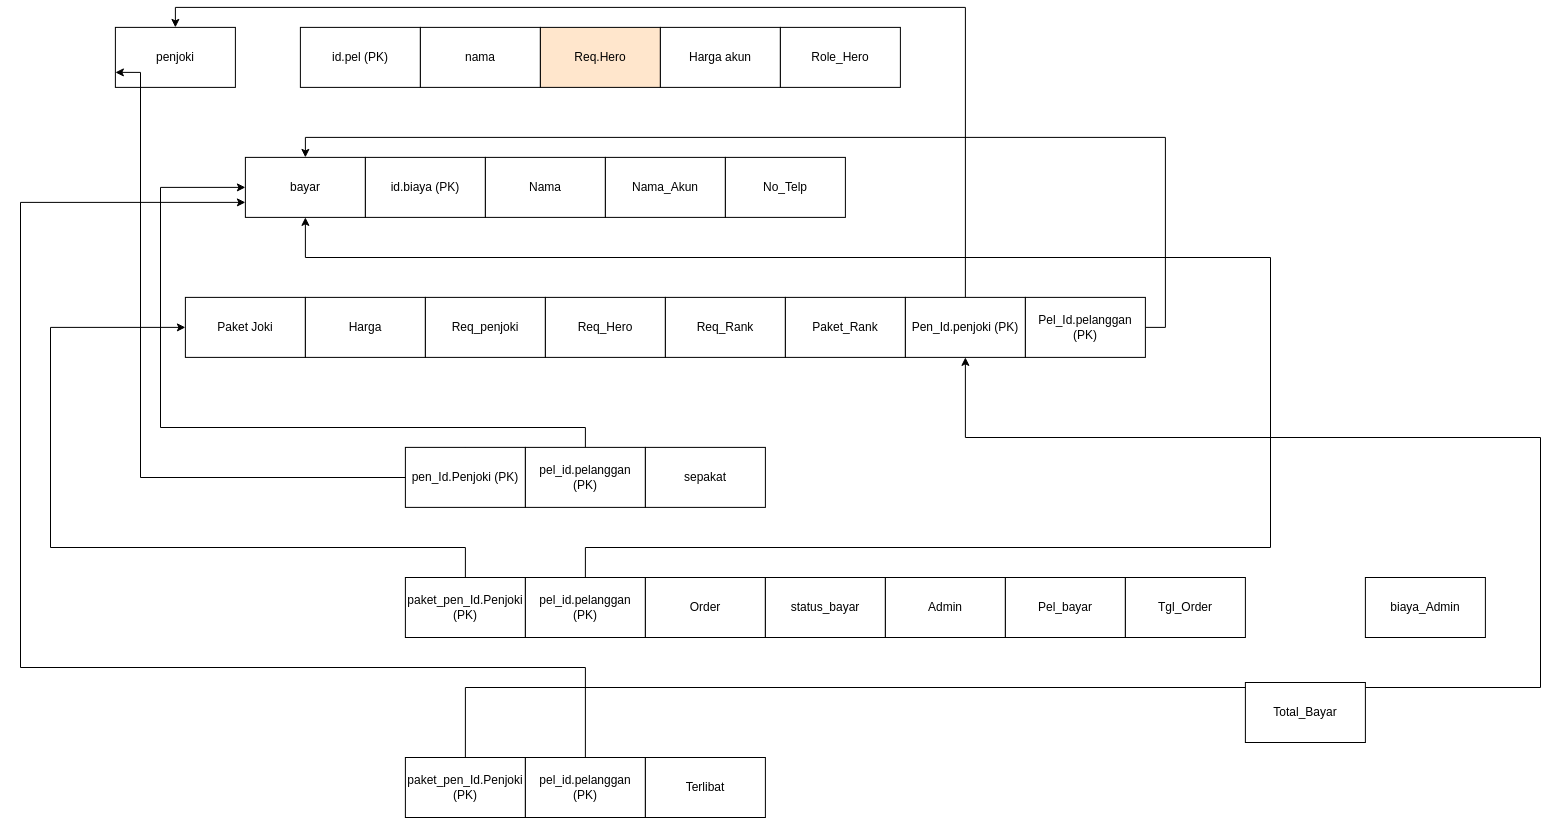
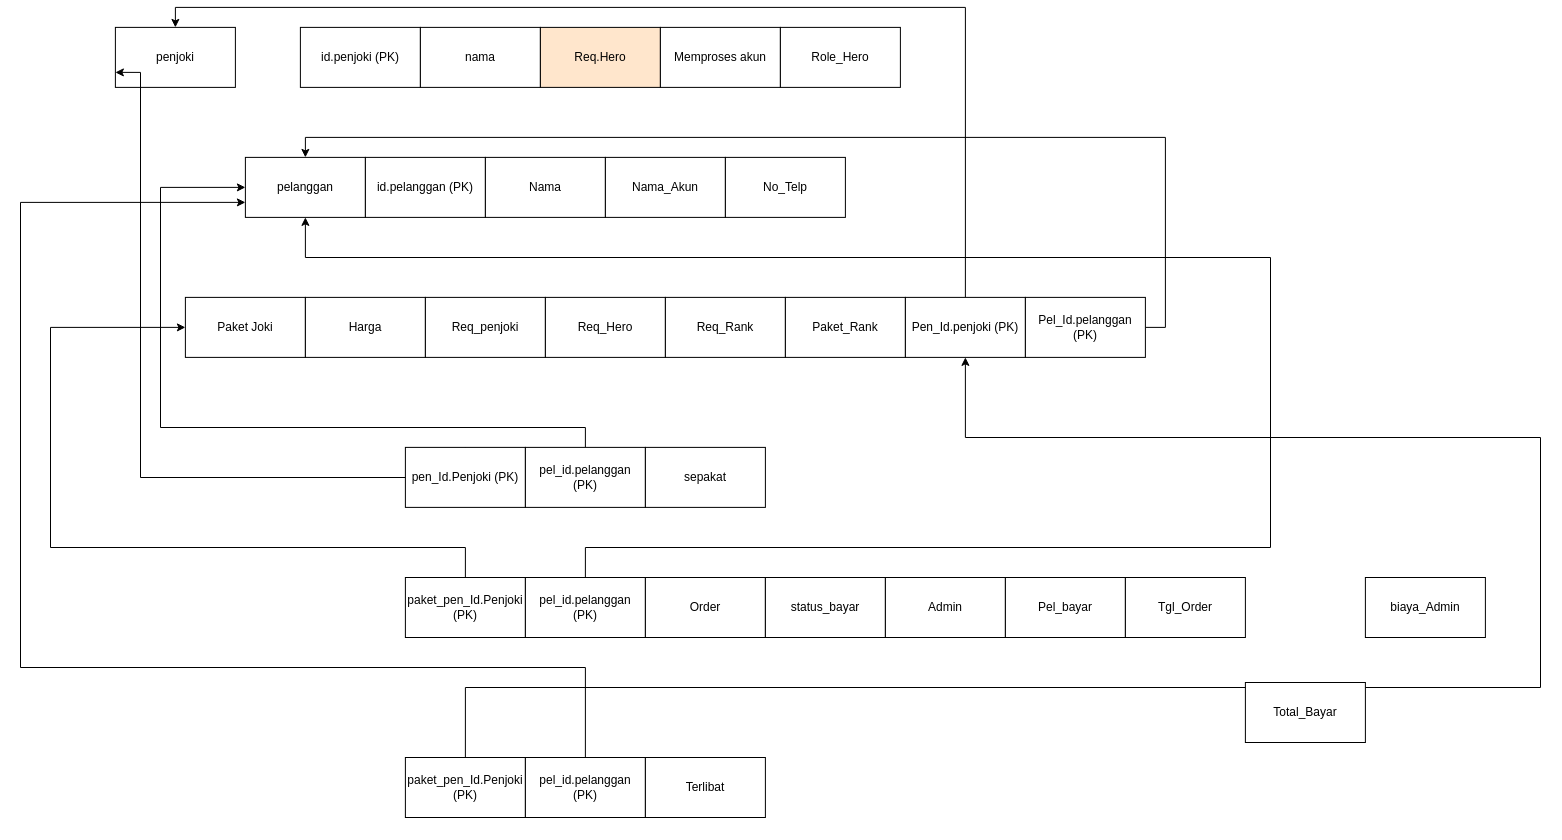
  <mxCell id="0" />
  <mxCell id="1" parent="0" />
  <mxCell id="2" value="penjoki" style="rounded=0;whiteSpace=wrap;html=1;" vertex="1" parent="1"><mxGeometry x="114.89" y="20.89" width="120" height="60" as="geometry" /></mxCell>
- <mxCell id="3" value="id.pel (PK)" style="rounded=0;whiteSpace=wrap;html=1;" vertex="1" parent="1"><mxGeometry x="299.89" y="20.89" width="120" height="60" as="geometry" /></mxCell>
+ <mxCell id="3" value="id.penjoki (PK)" style="rounded=0;whiteSpace=wrap;html=1;" vertex="1" parent="1"><mxGeometry x="299.89" y="20.89" width="120" height="60" as="geometry" /></mxCell>
  <mxCell id="4" value="nama" style="rounded=0;whiteSpace=wrap;html=1;" vertex="1" parent="1"><mxGeometry x="419.89" y="20.89" width="120" height="60" as="geometry" /></mxCell>
  <mxCell id="5" value="Req.Hero" style="rounded=0;whiteSpace=wrap;html=1;fillColor=#ffe6cc;" vertex="1" parent="1"><mxGeometry x="539.89" y="20.89" width="120" height="60" as="geometry" /></mxCell>
- <mxCell id="6" value="Harga akun" style="rounded=0;whiteSpace=wrap;html=1;" vertex="1" parent="1"><mxGeometry x="659.89" y="20.89" width="120" height="60" as="geometry" /></mxCell>
+ <mxCell id="6" value="Memproses akun" style="rounded=0;whiteSpace=wrap;html=1;" vertex="1" parent="1"><mxGeometry x="659.89" y="20.89" width="120" height="60" as="geometry" /></mxCell>
  <mxCell id="7" value="Role_Hero" style="rounded=0;whiteSpace=wrap;html=1;" vertex="1" parent="1"><mxGeometry x="779.89" y="20.89" width="120" height="60" as="geometry" /></mxCell>
- <mxCell id="8" value="bayar" style="rounded=0;whiteSpace=wrap;html=1;" vertex="1" parent="1"><mxGeometry x="244.89" y="150.89" width="120" height="60" as="geometry" /></mxCell>
- <mxCell id="9" value="id.biaya (PK)" style="rounded=0;whiteSpace=wrap;html=1;" vertex="1" parent="1"><mxGeometry x="364.89" y="150.89" width="120" height="60" as="geometry" /></mxCell>
+ <mxCell id="8" value="pelanggan" style="rounded=0;whiteSpace=wrap;html=1;" vertex="1" parent="1"><mxGeometry x="244.89" y="150.89" width="120" height="60" as="geometry" /></mxCell>
+ <mxCell id="9" value="id.pelanggan (PK)" style="rounded=0;whiteSpace=wrap;html=1;" vertex="1" parent="1"><mxGeometry x="364.89" y="150.89" width="120" height="60" as="geometry" /></mxCell>
  <mxCell id="10" value="Nama" style="rounded=0;whiteSpace=wrap;html=1;" vertex="1" parent="1"><mxGeometry x="484.89" y="150.89" width="120" height="60" as="geometry" /></mxCell>
  <mxCell id="11" value="Nama_Akun" style="rounded=0;whiteSpace=wrap;html=1;" vertex="1" parent="1"><mxGeometry x="604.89" y="150.89" width="120" height="60" as="geometry" /></mxCell>
  <mxCell id="12" value="No_Telp" style="rounded=0;whiteSpace=wrap;html=1;" vertex="1" parent="1"><mxGeometry x="724.89" y="150.89" width="120" height="60" as="geometry" /></mxCell>
  <mxCell id="13" style="edgeStyle=orthogonalEdgeStyle;rounded=0;orthogonalLoop=1;jettySize=auto;html=1;exitX=0.5;exitY=0;exitDx=0;exitDy=0;entryX=0;entryY=0.75;entryDx=0;entryDy=0;" edge="1" parent="1" source="14" target="2"><mxGeometry relative="1" as="geometry"><Array as="points"><mxPoint x="465" y="471" /><mxPoint x="140" y="471" /><mxPoint x="140" y="66" /></Array></mxGeometry></mxCell>
  <mxCell id="14" value="pen_Id.Penjoki (PK)" style="rounded=0;whiteSpace=wrap;html=1;" vertex="1" parent="1"><mxGeometry x="404.89" y="440.89" width="120" height="60" as="geometry" /></mxCell>
  <mxCell id="15" style="edgeStyle=orthogonalEdgeStyle;rounded=0;orthogonalLoop=1;jettySize=auto;html=1;exitX=0.5;exitY=0;exitDx=0;exitDy=0;entryX=0;entryY=0.5;entryDx=0;entryDy=0;" edge="1" parent="1" source="16" target="8"><mxGeometry relative="1" as="geometry"><Array as="points"><mxPoint x="585" y="421" /><mxPoint x="160" y="421" /><mxPoint x="160" y="181" /></Array></mxGeometry></mxCell>
  <mxCell id="16" value="pel_id.pelanggan (PK)" style="rounded=0;whiteSpace=wrap;html=1;" vertex="1" parent="1"><mxGeometry x="524.89" y="440.89" width="120" height="60" as="geometry" /></mxCell>
  <mxCell id="17" value="sepakat" style="rounded=0;whiteSpace=wrap;html=1;" vertex="1" parent="1"><mxGeometry x="644.89" y="440.89" width="120" height="60" as="geometry" /></mxCell>
  <mxCell id="18" value="Paket Joki" style="rounded=0;whiteSpace=wrap;html=1;" vertex="1" parent="1"><mxGeometry x="184.89" y="290.89" width="120" height="60" as="geometry" /></mxCell>
  <mxCell id="19" value="Harga" style="rounded=0;whiteSpace=wrap;html=1;" vertex="1" parent="1"><mxGeometry x="304.89" y="290.89" width="120" height="60" as="geometry" /></mxCell>
  <mxCell id="20" value="Req_penjoki" style="rounded=0;whiteSpace=wrap;html=1;" vertex="1" parent="1"><mxGeometry x="424.89" y="290.89" width="120" height="60" as="geometry" /></mxCell>
  <mxCell id="21" value="Req_Hero" style="rounded=0;whiteSpace=wrap;html=1;" vertex="1" parent="1"><mxGeometry x="544.89" y="290.89" width="120" height="60" as="geometry" /></mxCell>
  <mxCell id="22" value="Req_Rank" style="rounded=0;whiteSpace=wrap;html=1;" vertex="1" parent="1"><mxGeometry x="664.89" y="290.89" width="120" height="60" as="geometry" /></mxCell>
  <mxCell id="23" value="Paket_Rank" style="rounded=0;whiteSpace=wrap;html=1;" vertex="1" parent="1"><mxGeometry x="784.89" y="290.89" width="120" height="60" as="geometry" /></mxCell>
  <mxCell id="24" style="edgeStyle=orthogonalEdgeStyle;rounded=0;orthogonalLoop=1;jettySize=auto;html=1;exitX=0.5;exitY=0;exitDx=0;exitDy=0;entryX=0.5;entryY=0;entryDx=0;entryDy=0;" edge="1" parent="1" source="25" target="2"><mxGeometry relative="1" as="geometry" /></mxCell>
  <mxCell id="25" value="Pen_Id.penjoki (PK)" style="rounded=0;whiteSpace=wrap;html=1;" vertex="1" parent="1"><mxGeometry x="904.89" y="290.89" width="120" height="60" as="geometry" /></mxCell>
  <mxCell id="26" style="edgeStyle=orthogonalEdgeStyle;rounded=0;orthogonalLoop=1;jettySize=auto;html=1;exitX=0.5;exitY=0;exitDx=0;exitDy=0;entryX=0;entryY=0.5;entryDx=0;entryDy=0;" edge="1" parent="1" source="27" target="18"><mxGeometry relative="1" as="geometry"><Array as="points"><mxPoint x="465" y="541" /><mxPoint x="50" y="541" /><mxPoint x="50" y="321" /></Array></mxGeometry></mxCell>
  <mxCell id="27" value="paket_pen_Id.Penjoki (PK)" style="rounded=0;whiteSpace=wrap;html=1;" vertex="1" parent="1"><mxGeometry x="404.89" y="571" width="120" height="60" as="geometry" /></mxCell>
  <mxCell id="28" style="edgeStyle=orthogonalEdgeStyle;rounded=0;orthogonalLoop=1;jettySize=auto;html=1;exitX=0.5;exitY=0;exitDx=0;exitDy=0;entryX=0.5;entryY=1;entryDx=0;entryDy=0;" edge="1" parent="1" source="29" target="8"><mxGeometry relative="1" as="geometry"><Array as="points"><mxPoint x="585" y="541" /><mxPoint x="1270" y="541" /><mxPoint x="1270" y="251" /><mxPoint x="305" y="251" /></Array></mxGeometry></mxCell>
  <mxCell id="29" value="pel_id.pelanggan (PK)" style="rounded=0;whiteSpace=wrap;html=1;" vertex="1" parent="1"><mxGeometry x="524.89" y="571" width="120" height="60" as="geometry" /></mxCell>
  <mxCell id="30" value="Order" style="rounded=0;whiteSpace=wrap;html=1;" vertex="1" parent="1"><mxGeometry x="644.89" y="571" width="120" height="60" as="geometry" /></mxCell>
  <mxCell id="31" style="edgeStyle=orthogonalEdgeStyle;rounded=0;orthogonalLoop=1;jettySize=auto;html=1;exitX=0.5;exitY=0;exitDx=0;exitDy=0;entryX=0.5;entryY=1;entryDx=0;entryDy=0;" edge="1" parent="1" source="32" target="25"><mxGeometry relative="1" as="geometry"><Array as="points"><mxPoint x="465" y="681" /><mxPoint x="1540" y="681" /><mxPoint x="1540" y="431" /><mxPoint x="965" y="431" /></Array></mxGeometry></mxCell>
  <mxCell id="32" value="paket_pen_Id.Penjoki (PK)" style="rounded=0;whiteSpace=wrap;html=1;" vertex="1" parent="1"><mxGeometry x="404.89" y="751" width="120" height="60" as="geometry" /></mxCell>
  <mxCell id="33" style="edgeStyle=orthogonalEdgeStyle;rounded=0;orthogonalLoop=1;jettySize=auto;html=1;exitX=0.5;exitY=0;exitDx=0;exitDy=0;entryX=0;entryY=0.75;entryDx=0;entryDy=0;" edge="1" parent="1" source="34" target="8"><mxGeometry relative="1" as="geometry"><Array as="points"><mxPoint x="585" y="661" /><mxPoint x="20" y="661" /><mxPoint x="20" y="196" /></Array></mxGeometry></mxCell>
  <mxCell id="34" value="pel_id.pelanggan (PK)" style="rounded=0;whiteSpace=wrap;html=1;" vertex="1" parent="1"><mxGeometry x="524.89" y="751" width="120" height="60" as="geometry" /></mxCell>
  <mxCell id="35" value="Terlibat" style="rounded=0;whiteSpace=wrap;html=1;" vertex="1" parent="1"><mxGeometry x="644.89" y="751" width="120" height="60" as="geometry" /></mxCell>
  <mxCell id="36" style="edgeStyle=orthogonalEdgeStyle;rounded=0;orthogonalLoop=1;jettySize=auto;html=1;exitX=1;exitY=0.5;exitDx=0;exitDy=0;entryX=0.5;entryY=0;entryDx=0;entryDy=0;" edge="1" parent="1" source="37" target="8"><mxGeometry relative="1" as="geometry" /></mxCell>
  <mxCell id="37" value="Pel_Id.pelanggan (PK)" style="rounded=0;whiteSpace=wrap;html=1;" vertex="1" parent="1"><mxGeometry x="1024.89" y="290.89" width="120" height="60" as="geometry" /></mxCell>
  <mxCell id="38" value="status_bayar" style="rounded=0;whiteSpace=wrap;html=1;" vertex="1" parent="1"><mxGeometry x="764.89" y="571" width="120" height="60" as="geometry" /></mxCell>
  <mxCell id="39" value="Admin" style="rounded=0;whiteSpace=wrap;html=1;" vertex="1" parent="1"><mxGeometry x="884.89" y="571" width="120" height="60" as="geometry" /></mxCell>
  <mxCell id="40" value="Pel_bayar" style="rounded=0;whiteSpace=wrap;html=1;" vertex="1" parent="1"><mxGeometry x="1004.89" y="571" width="120" height="60" as="geometry" /></mxCell>
  <mxCell id="41" value="Tgl_Order" style="rounded=0;whiteSpace=wrap;html=1;" vertex="1" parent="1"><mxGeometry x="1124.89" y="571" width="120" height="60" as="geometry" /></mxCell>
  <mxCell id="42" value="Total_Bayar" style="rounded=0;whiteSpace=wrap;html=1;" vertex="1" parent="1"><mxGeometry x="1244.89" y="676" width="120" height="60" as="geometry" /></mxCell>
  <mxCell id="43" value="biaya_Admin" style="rounded=0;whiteSpace=wrap;html=1;" vertex="1" parent="1"><mxGeometry x="1364.89" y="571" width="120" height="60" as="geometry" /></mxCell>
